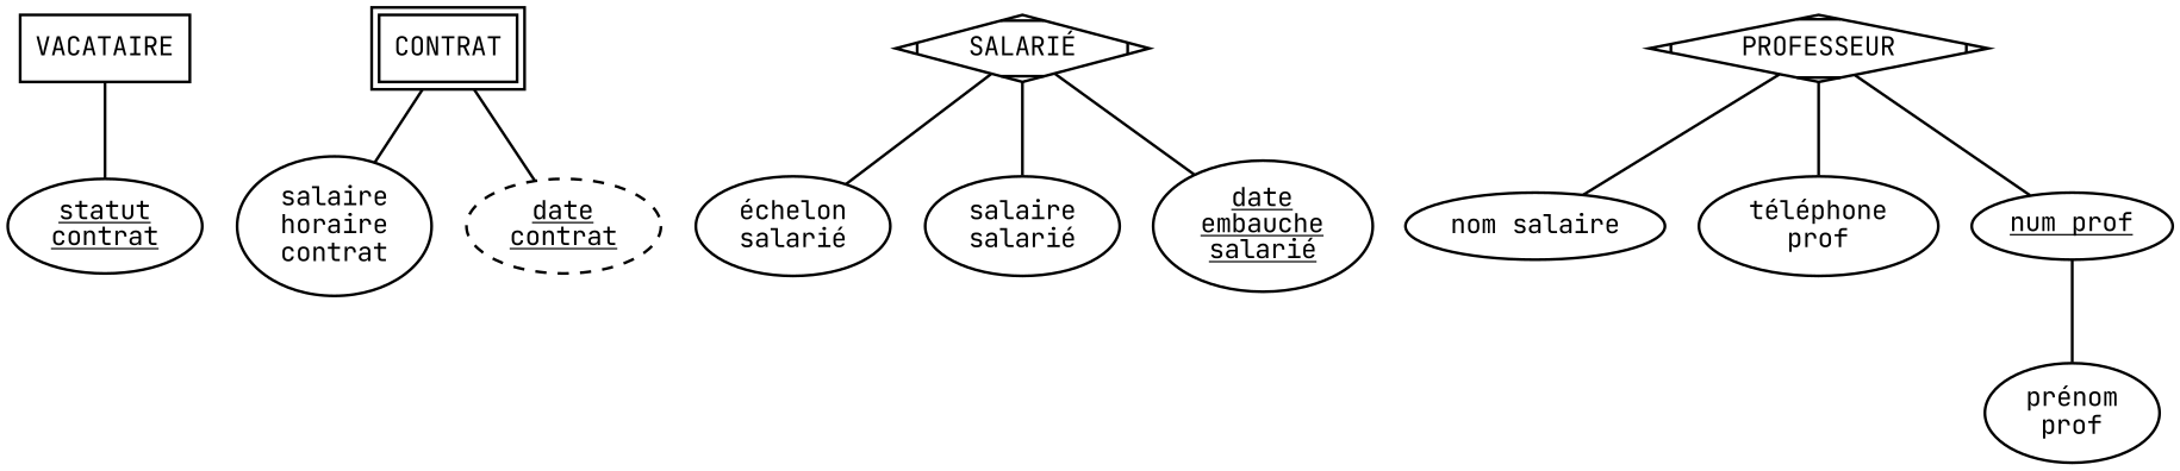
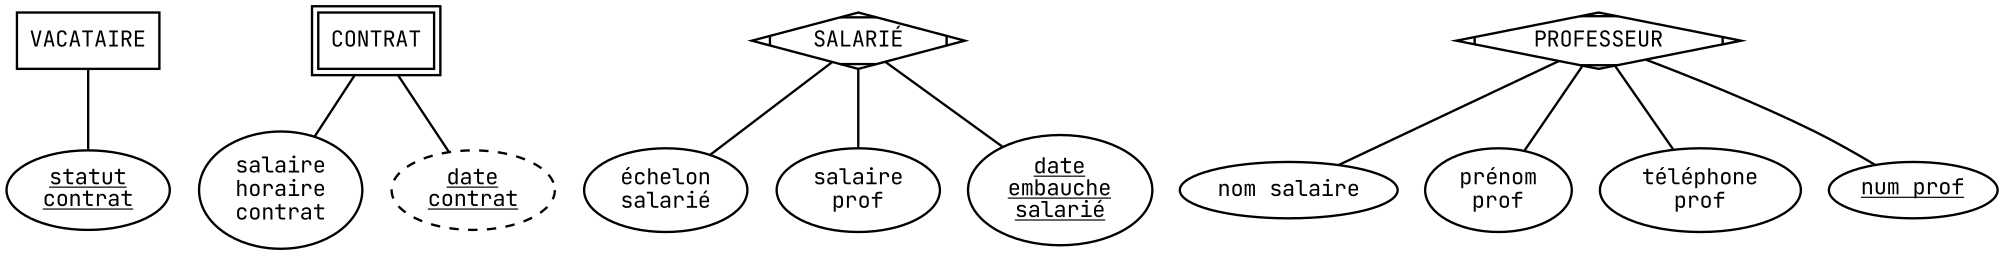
  graph {
    fontname="JetBrains Mono"
    node [fillcolor="#FFFFFF" fontname="JetBrains Mono" penwidth=1.5 shape=oval style=filled]
    edge [fontname="JetBrains Mono" penwidth=1.5]
    n1 [label=VACATAIRE shape=box]
    n2 [label=<<u>statut<br/>contrat</u>>]
    n3 [label=CONTRAT peripheries=2 shape=box]
    n4 [label="salaire\nhoraire\ncontrat"]
    n5 [label=<<u>date<br/>contrat</u>> style="dashed,filled"]
    n6 [label="SALARIÉ" shape=Mdiamond]
    n7 [label="échelon\nsalarié"]
-   n8 [label="salaire\nsalarié"]
+   n8 [label="salaire\nprof"]
    n9 [label=<<u>date<br/>embauche<br/>salarié</u>>]
    n10 [label=PROFESSEUR shape=Mdiamond]
    n11 [label="nom salaire"]
    n12 [label="prénom\nprof"]
    n13 [label="téléphone\nprof"]
    n14 [label=<<u>num prof</u>>]
    n1 -- n2
    n3 -- n4
    n3 -- n5
    n6 -- n7
    n6 -- n8
    n6 -- n9
    n10 -- n11
-   n14 -- n12
+   n10 -- n12
    n10 -- n13
    n10 -- n14
  }
